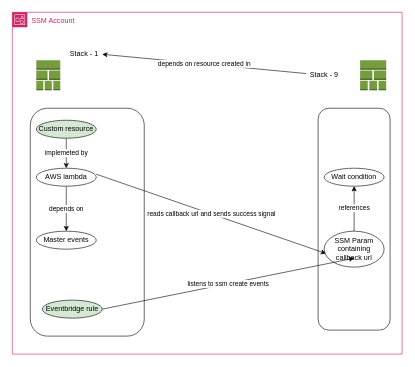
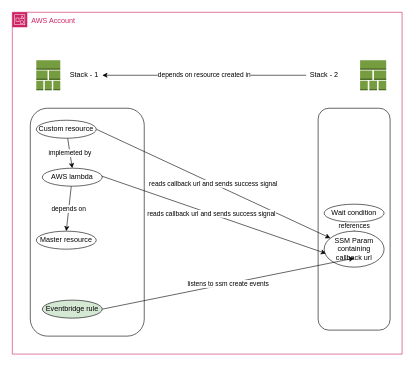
  <mxCell id="0" />
  <mxCell id="1" parent="0" />
- <mxCell id="2" value="SSM Account" style="points=[[0,0],[0.25,0],[0.5,0],[0.75,0],[1,0],[1,0.25],[1,0.5],[1,0.75],[1,1],[0.75,1],[0.5,1],[0.25,1],[0,1],[0,0.75],[0,0.5],[0,0.25]];outlineConnect=0;gradientColor=none;html=1;whiteSpace=wrap;fontSize=12;fontStyle=0;container=1;pointerEvents=0;collapsible=0;recursiveResize=0;shape=mxgraph.aws4.group;grIcon=mxgraph.aws4.group_account;strokeColor=#CD2264;fillColor=none;verticalAlign=top;align=left;spacingLeft=30;fontColor=#CD2264;dashed=0;" parent="1" vertex="1"><mxGeometry x="20" y="20" width="650" height="570" as="geometry" /></mxCell>
+ <mxCell id="2" value="AWS Account" style="points=[[0,0],[0.25,0],[0.5,0],[0.75,0],[1,0],[1,0.25],[1,0.5],[1,0.75],[1,1],[0.75,1],[0.5,1],[0.25,1],[0,1],[0,0.75],[0,0.5],[0,0.25]];outlineConnect=0;gradientColor=none;html=1;whiteSpace=wrap;fontSize=12;fontStyle=0;container=1;pointerEvents=0;collapsible=0;recursiveResize=0;shape=mxgraph.aws4.group;grIcon=mxgraph.aws4.group_account;strokeColor=#CD2264;fillColor=none;verticalAlign=top;align=left;spacingLeft=30;fontColor=#CD2264;dashed=0;" parent="1" vertex="1"><mxGeometry x="20" y="20" width="650" height="570" as="geometry" /></mxCell>
  <mxCell id="3" value="" style="outlineConnect=0;dashed=0;verticalLabelPosition=bottom;verticalAlign=top;align=center;html=1;shape=mxgraph.aws3.stack_aws_cloudformation;fillColor=#759C3E;gradientColor=none;" parent="2" vertex="1"><mxGeometry x="580" y="80" width="43.5" height="50" as="geometry" /></mxCell>
  <mxCell id="4" value="" style="outlineConnect=0;dashed=0;verticalLabelPosition=bottom;verticalAlign=top;align=center;html=1;shape=mxgraph.aws3.stack_aws_cloudformation;fillColor=#759C3E;gradientColor=none;" parent="2" vertex="1"><mxGeometry x="40" y="80" width="40" height="50" as="geometry" /></mxCell>
  <mxCell id="5" value="" style="rounded=1;whiteSpace=wrap;html=1;" parent="2" vertex="1"><mxGeometry x="30" y="160" width="190" height="380" as="geometry" /></mxCell>
  <mxCell id="6" value="" style="rounded=1;whiteSpace=wrap;html=1;" parent="2" vertex="1"><mxGeometry x="510" y="160" width="120" height="370" as="geometry" /></mxCell>
- <mxCell id="7" value="Stack - 1" style="text;html=1;strokeColor=none;fillColor=none;align=center;verticalAlign=middle;whiteSpace=wrap;rounded=0;" parent="2" vertex="1"><mxGeometry x="90" y="55" width="60" height="30" as="geometry" /></mxCell>
+ <mxCell id="7" value="Stack - 1" style="text;html=1;strokeColor=none;fillColor=none;align=center;verticalAlign=middle;whiteSpace=wrap;rounded=0;" parent="2" vertex="1"><mxGeometry x="90" y="90" width="60" height="30" as="geometry" /></mxCell>
  <mxCell id="8" value="depends on resource created in" style="edgeStyle=none;html=1;entryX=1;entryY=0.5;entryDx=0;entryDy=0;" parent="2" source="9" target="7" edge="1"><mxGeometry relative="1" as="geometry" /></mxCell>
- <mxCell id="9" value="Stack - 9" style="text;html=1;strokeColor=none;fillColor=none;align=center;verticalAlign=middle;whiteSpace=wrap;rounded=0;" parent="2" vertex="1"><mxGeometry x="490" y="90" width="60" height="30" as="geometry" /></mxCell>
- <mxCell id="10" value="Wait condition" style="ellipse;whiteSpace=wrap;html=1;" parent="2" vertex="1"><mxGeometry x="520" y="260" width="100" height="30" as="geometry" /></mxCell>
+ <mxCell id="9" value="Stack - 2" style="text;html=1;strokeColor=none;fillColor=none;align=center;verticalAlign=middle;whiteSpace=wrap;rounded=0;" parent="2" vertex="1"><mxGeometry x="490" y="90" width="60" height="30" as="geometry" /></mxCell>
+ <mxCell id="10" value="Wait condition" style="ellipse;whiteSpace=wrap;html=1;" parent="2" vertex="1"><mxGeometry x="520" y="320" width="100" height="30" as="geometry" /></mxCell>
  <mxCell id="11" value="references" style="edgeStyle=none;html=1;exitX=0.5;exitY=0;exitDx=0;exitDy=0;entryX=0.5;entryY=1;entryDx=0;entryDy=0;" parent="2" source="12" target="10" edge="1"><mxGeometry relative="1" as="geometry" /></mxCell>
  <mxCell id="12" value="SSM Param containing callback url" style="ellipse;whiteSpace=wrap;html=1;" parent="2" vertex="1"><mxGeometry x="520" y="365" width="100" height="60" as="geometry" /></mxCell>
  <mxCell id="13" value="listens to ssm create events" style="edgeStyle=none;html=1;exitX=1;exitY=0.5;exitDx=0;exitDy=0;entryX=0.5;entryY=0.676;entryDx=0;entryDy=0;entryPerimeter=0;" edge="1" parent="2" source="14" target="6"><mxGeometry relative="1" as="geometry" /></mxCell>
  <mxCell id="14" value="Eventbridge rule" style="ellipse;whiteSpace=wrap;html=1;fillColor=#d5e8d4;" parent="2" vertex="1"><mxGeometry x="50" y="480" width="100" height="30" as="geometry" /></mxCell>
  <mxCell id="15" value="implemeted by" style="edgeStyle=none;html=1;entryX=0.5;entryY=0;entryDx=0;entryDy=0;" parent="2" source="17" target="20" edge="1"><mxGeometry relative="1" as="geometry"><mxPoint as="offset" /></mxGeometry></mxCell>
- <mxCell id="17" value="Custom resource" style="ellipse;whiteSpace=wrap;html=1;fillColor=#d5e8d4;" parent="2" vertex="1"><mxGeometry x="40" y="180" width="100" height="30" as="geometry" /></mxCell>
+ <mxCell id="16" value="reads callback url and sends success signal" style="edgeStyle=none;html=1;exitX=1;exitY=0.5;exitDx=0;exitDy=0;" parent="2" source="17" target="12" edge="1"><mxGeometry relative="1" as="geometry" /></mxCell>
+ <mxCell id="17" value="Custom resource" style="ellipse;whiteSpace=wrap;html=1;" parent="2" vertex="1"><mxGeometry x="40" y="180" width="100" height="30" as="geometry" /></mxCell>
  <mxCell id="18" value="depends on" style="edgeStyle=none;html=1;entryX=0.5;entryY=0;entryDx=0;entryDy=0;" parent="2" source="20" target="21" edge="1"><mxGeometry relative="1" as="geometry" /></mxCell>
  <mxCell id="19" value="reads callback url and sends success signal" style="edgeStyle=none;html=1;entryX=0.03;entryY=0.62;entryDx=0;entryDy=0;entryPerimeter=0;" parent="2" target="12" edge="1"><mxGeometry relative="1" as="geometry"><mxPoint x="140" y="270" as="sourcePoint" /></mxGeometry></mxCell>
- <mxCell id="20" value="AWS lambda" style="ellipse;whiteSpace=wrap;html=1;" parent="2" vertex="1"><mxGeometry x="40" y="260" width="100" height="30" as="geometry" /></mxCell>
- <mxCell id="21" value="Master events" style="ellipse;whiteSpace=wrap;html=1;" parent="2" vertex="1"><mxGeometry x="40" y="365" width="100" height="30" as="geometry" /></mxCell>
+ <mxCell id="20" value="AWS lambda" style="ellipse;whiteSpace=wrap;html=1;" parent="2" vertex="1"><mxGeometry x="50" y="260" width="100" height="30" as="geometry" /></mxCell>
+ <mxCell id="21" value="Master resource" style="ellipse;whiteSpace=wrap;html=1;" parent="2" vertex="1"><mxGeometry x="40" y="365" width="100" height="30" as="geometry" /></mxCell>
